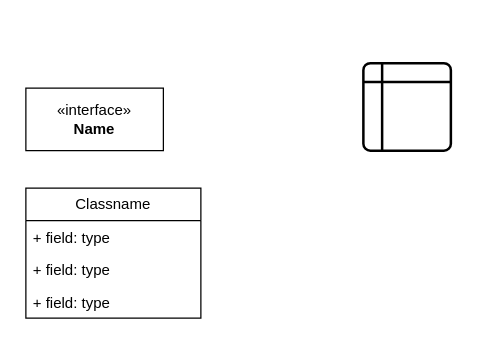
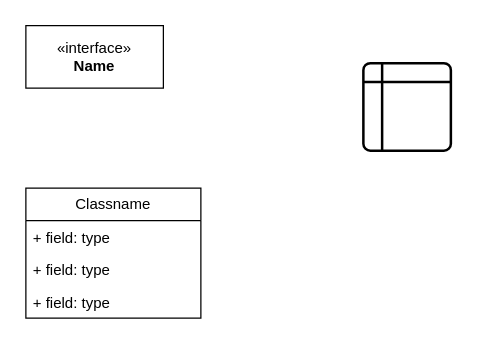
  <mxCell id="0" />
  <mxCell id="1" parent="0" />
- <mxCell id="2" value="&amp;laquo;interface&amp;raquo;&lt;br&gt;&lt;b&gt;Name&lt;/b&gt;" style="html=1;whiteSpace=wrap;" vertex="1" parent="1"><mxGeometry x="20" y="70" width="110" height="50" as="geometry" /></mxCell>
+ <mxCell id="2" value="&amp;laquo;interface&amp;raquo;&lt;br&gt;&lt;b&gt;Name&lt;/b&gt;" style="html=1;whiteSpace=wrap;" vertex="1" parent="1"><mxGeometry x="20" y="20" width="110" height="50" as="geometry" /></mxCell>
  <mxCell id="3" value="Classname" style="swimlane;fontStyle=0;childLayout=stackLayout;horizontal=1;startSize=26;fillColor=none;horizontalStack=0;resizeParent=1;resizeParentMax=0;resizeLast=0;collapsible=1;marginBottom=0;whiteSpace=wrap;html=1;" vertex="1" parent="1"><mxGeometry x="20" y="150" width="140" height="104" as="geometry" /></mxCell>
  <mxCell id="4" value="+ field: type" style="text;strokeColor=none;fillColor=none;align=left;verticalAlign=top;spacingLeft=4;spacingRight=4;overflow=hidden;rotatable=0;points=[[0,0.5],[1,0.5]];portConstraint=eastwest;whiteSpace=wrap;html=1;" vertex="1" parent="3"><mxGeometry y="26" width="140" height="26" as="geometry" /></mxCell>
  <mxCell id="5" value="+ field: type" style="text;strokeColor=none;fillColor=none;align=left;verticalAlign=top;spacingLeft=4;spacingRight=4;overflow=hidden;rotatable=0;points=[[0,0.5],[1,0.5]];portConstraint=eastwest;whiteSpace=wrap;html=1;" vertex="1" parent="3"><mxGeometry y="52" width="140" height="26" as="geometry" /></mxCell>
  <mxCell id="6" value="+ field: type" style="text;strokeColor=none;fillColor=none;align=left;verticalAlign=top;spacingLeft=4;spacingRight=4;overflow=hidden;rotatable=0;points=[[0,0.5],[1,0.5]];portConstraint=eastwest;whiteSpace=wrap;html=1;" vertex="1" parent="3"><mxGeometry y="78" width="140" height="26" as="geometry" /></mxCell>
  <mxCell id="7" value="" style="shape=internalStorage;whiteSpace=wrap;html=1;dx=15;dy=15;rounded=1;arcSize=8;strokeWidth=2;" vertex="1" parent="1"><mxGeometry x="290" y="50" width="70" height="70" as="geometry" /></mxCell>
